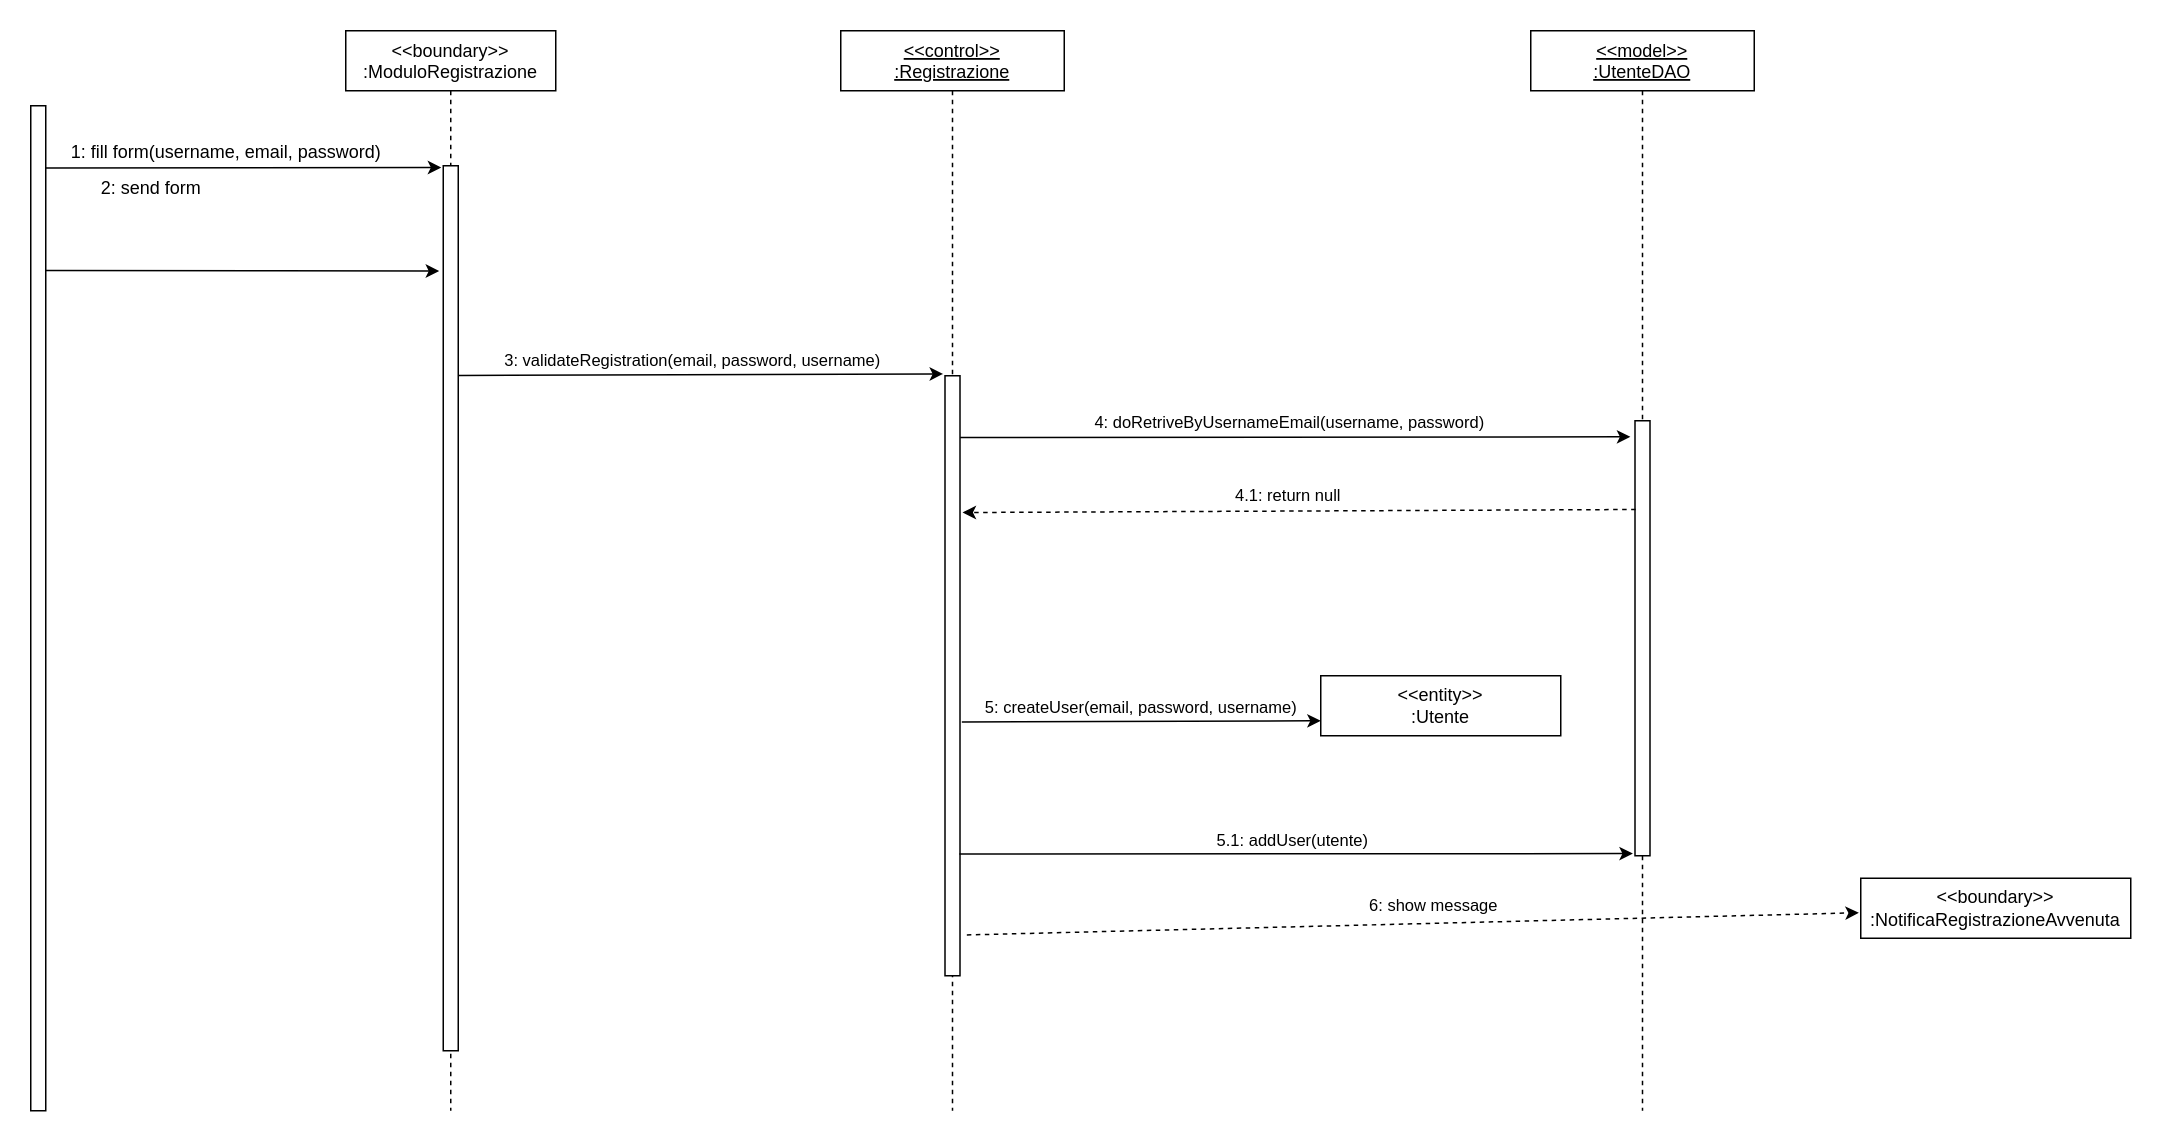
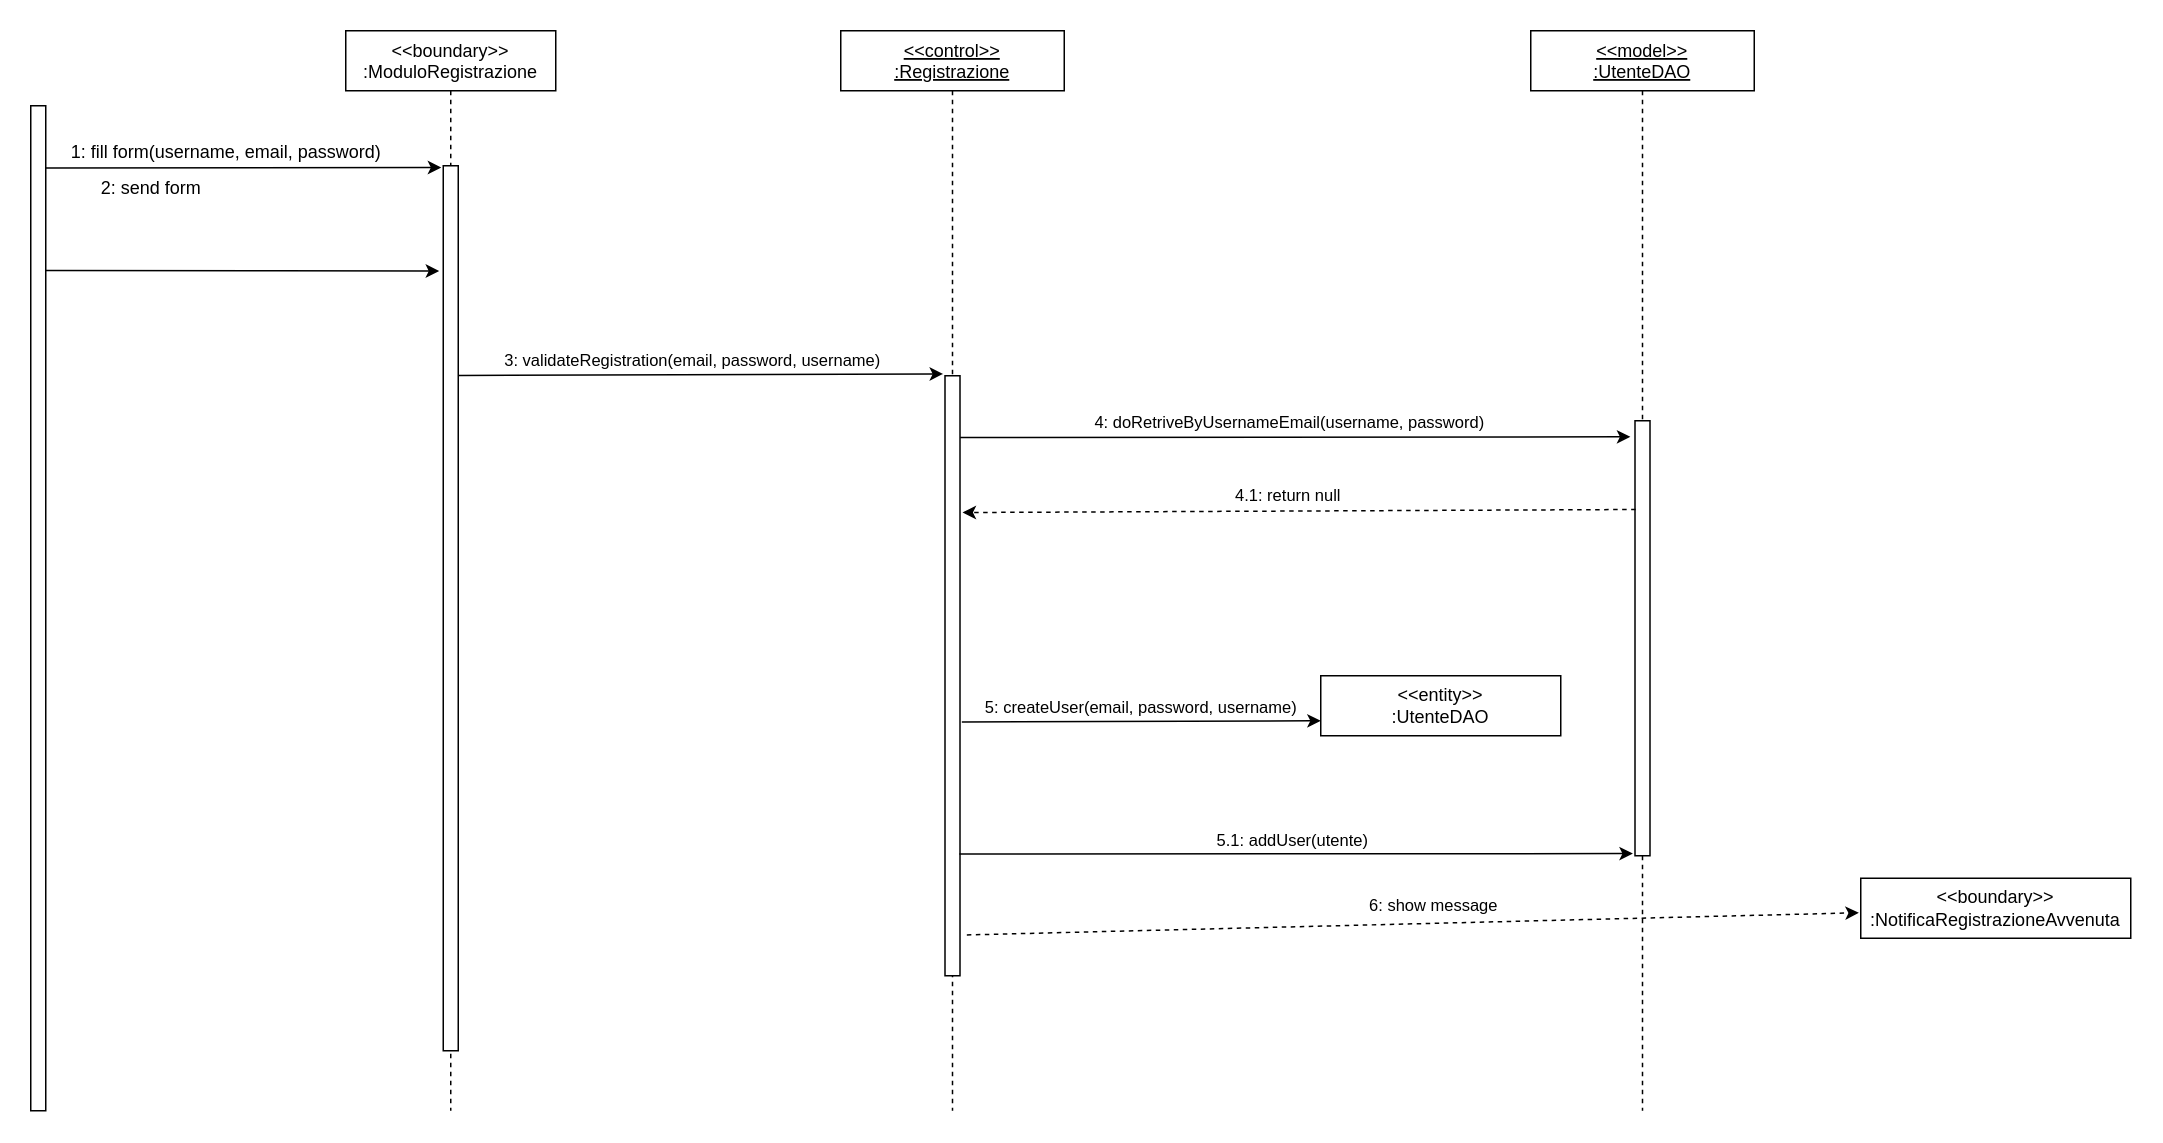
  <mxCell id="0" />
  <mxCell id="1" parent="0" />
  <mxCell id="2" value="&lt;&lt;boundary&gt;&gt;&#10;:ModuloRegistrazione" style="shape=umlLifeline;perimeter=lifelinePerimeter;container=1;collapsible=0;recursiveResize=0;rounded=0;shadow=0;strokeWidth=1;fontStyle=0" parent="1" vertex="1"><mxGeometry x="230" y="20" width="140" height="720" as="geometry" /></mxCell>
  <mxCell id="3" value="" style="points=[];perimeter=orthogonalPerimeter;rounded=0;shadow=0;strokeWidth=1;" parent="2" vertex="1"><mxGeometry x="65" y="90" width="10" height="590" as="geometry" /></mxCell>
  <mxCell id="4" value="&lt;&lt;control&gt;&gt;&#10;:Registrazione" style="shape=umlLifeline;perimeter=lifelinePerimeter;container=1;collapsible=0;recursiveResize=0;rounded=0;shadow=0;strokeWidth=1;fontStyle=4;size=40;" parent="1" vertex="1"><mxGeometry x="560" y="20" width="149" height="720" as="geometry" /></mxCell>
  <mxCell id="5" value="" style="points=[];perimeter=orthogonalPerimeter;rounded=0;shadow=0;strokeWidth=1;" parent="4" vertex="1"><mxGeometry x="69.5" y="230" width="10" height="400" as="geometry" /></mxCell>
  <mxCell id="6" value="" style="points=[];perimeter=orthogonalPerimeter;rounded=0;shadow=0;strokeWidth=1;" parent="1" vertex="1"><mxGeometry x="20" y="70" width="10" height="670" as="geometry" /></mxCell>
  <mxCell id="7" value="" style="endArrow=classic;html=1;exitX=1.014;exitY=0.062;exitDx=0;exitDy=0;exitPerimeter=0;entryX=-0.133;entryY=0.002;entryDx=0;entryDy=0;entryPerimeter=0;" parent="1" source="6" target="3" edge="1"><mxGeometry width="50" height="50" relative="1" as="geometry"><mxPoint x="230" y="270" as="sourcePoint" /><mxPoint x="280" y="220" as="targetPoint" /><Array as="points" /></mxGeometry></mxCell>
  <mxCell id="8" value="&lt;font style=&quot;font-size: 12px&quot;&gt;1: fill form(username, email, password)&lt;/font&gt;" style="edgeLabel;html=1;align=center;verticalAlign=middle;resizable=0;points=[];" parent="7" vertex="1" connectable="0"><mxGeometry x="-0.088" y="1" relative="1" as="geometry"><mxPoint x="-0.32" y="-9.79" as="offset" /></mxGeometry></mxCell>
  <mxCell id="9" value="" style="endArrow=classic;html=1;exitX=1.067;exitY=0.1;exitDx=0;exitDy=0;exitPerimeter=0;entryX=-0.271;entryY=0.119;entryDx=0;entryDy=0;entryPerimeter=0;rounded=0;" parent="1" target="3" edge="1"><mxGeometry width="50" height="50" relative="1" as="geometry"><mxPoint x="30" y="179.8" as="sourcePoint" /><mxPoint x="180.33" y="179.88" as="targetPoint" /><Array as="points"><mxPoint x="184" y="180" /></Array></mxGeometry></mxCell>
  <mxCell id="10" value="" style="endArrow=classic;html=1;entryX=-0.128;entryY=-0.003;entryDx=0;entryDy=0;entryPerimeter=0;exitX=1.02;exitY=0.237;exitDx=0;exitDy=0;exitPerimeter=0;" parent="1" source="3" target="5" edge="1"><mxGeometry width="50" height="50" relative="1" as="geometry"><mxPoint x="210" y="250" as="sourcePoint" /><mxPoint x="370" y="210" as="targetPoint" /></mxGeometry></mxCell>
  <mxCell id="11" value="3: validateRegistration(email, password, username)" style="edgeLabel;html=1;align=center;verticalAlign=middle;resizable=0;points=[];" parent="10" vertex="1" connectable="0"><mxGeometry x="-0.146" y="1" relative="1" as="geometry"><mxPoint x="17.17" y="-8.82" as="offset" /></mxGeometry></mxCell>
  <mxCell id="12" value="2: send form" style="text;html=1;align=center;verticalAlign=middle;resizable=0;points=[];autosize=1;" parent="1" vertex="1"><mxGeometry x="60" y="115" width="80" height="20" as="geometry" /></mxCell>
  <mxCell id="13" value="&amp;lt;&amp;lt;boundary&amp;gt;&amp;gt;&lt;br&gt;:NotificaRegistrazioneAvvenuta" style="rounded=0;whiteSpace=wrap;html=1;" parent="1" vertex="1"><mxGeometry x="1240" y="585" width="180" height="40" as="geometry" /></mxCell>
- <mxCell id="14" value="&amp;lt;&amp;lt;entity&amp;gt;&amp;gt;&lt;br&gt;:Utente" style="rounded=0;whiteSpace=wrap;html=1;" vertex="1" parent="1"><mxGeometry x="880" y="450" width="160" height="40" as="geometry" /></mxCell>
+ <mxCell id="14" value="&amp;lt;&amp;lt;entity&amp;gt;&amp;gt;&lt;br&gt;:UtenteDAO" style="rounded=0;whiteSpace=wrap;html=1;" vertex="1" parent="1"><mxGeometry x="880" y="450" width="160" height="40" as="geometry" /></mxCell>
  <mxCell id="15" value="&lt;&lt;model&gt;&gt;&#10;:UtenteDAO" style="shape=umlLifeline;perimeter=lifelinePerimeter;container=1;collapsible=0;recursiveResize=0;rounded=0;shadow=0;strokeWidth=1;fontStyle=4;size=40;" vertex="1" parent="1"><mxGeometry x="1020" y="20" width="149" height="720" as="geometry" /></mxCell>
  <mxCell id="16" value="" style="points=[];perimeter=orthogonalPerimeter;rounded=0;shadow=0;strokeWidth=1;" vertex="1" parent="15"><mxGeometry x="69.5" y="260" width="10" height="290" as="geometry" /></mxCell>
  <mxCell id="17" value="" style="endArrow=classic;html=1;exitX=1.121;exitY=0.577;exitDx=0;exitDy=0;exitPerimeter=0;entryX=0;entryY=0.75;entryDx=0;entryDy=0;" edge="1" parent="1" source="5" target="14"><mxGeometry width="50" height="50" relative="1" as="geometry"><mxPoint x="960" y="390" as="sourcePoint" /><mxPoint x="1010" y="340" as="targetPoint" /><Array as="points"><mxPoint x="880" y="480" /></Array></mxGeometry></mxCell>
  <mxCell id="18" value="5: createUser(email, password, username)" style="edgeLabel;html=1;align=center;verticalAlign=middle;resizable=0;points=[];" vertex="1" connectable="0" parent="17"><mxGeometry x="0.066" relative="1" as="geometry"><mxPoint x="-9.25" y="-9.63" as="offset" /></mxGeometry></mxCell>
  <mxCell id="19" value="" style="endArrow=classic;html=1;exitX=1.01;exitY=0.103;exitDx=0;exitDy=0;exitPerimeter=0;entryX=-0.309;entryY=0.037;entryDx=0;entryDy=0;entryPerimeter=0;" edge="1" parent="1" source="5" target="16"><mxGeometry width="50" height="50" relative="1" as="geometry"><mxPoint x="780" y="420" as="sourcePoint" /><mxPoint x="830" y="370" as="targetPoint" /></mxGeometry></mxCell>
  <mxCell id="20" value="4: doRetriveByUsernameEmail(username, password)" style="edgeLabel;html=1;align=center;verticalAlign=middle;resizable=0;points=[];" vertex="1" connectable="0" parent="19"><mxGeometry x="-0.022" y="2" relative="1" as="geometry"><mxPoint x="0.88" y="-8.97" as="offset" /></mxGeometry></mxCell>
  <mxCell id="21" value="" style="endArrow=classic;html=1;exitX=0.044;exitY=0.204;exitDx=0;exitDy=0;exitPerimeter=0;entryX=1.17;entryY=0.228;entryDx=0;entryDy=0;entryPerimeter=0;dashed=1;" edge="1" parent="1" source="16" target="5"><mxGeometry width="50" height="50" relative="1" as="geometry"><mxPoint x="720" y="320" as="sourcePoint" /><mxPoint x="770" y="270" as="targetPoint" /></mxGeometry></mxCell>
  <mxCell id="22" value="4.1: return null" style="edgeLabel;html=1;align=center;verticalAlign=middle;resizable=0;points=[];" vertex="1" connectable="0" parent="21"><mxGeometry x="0.056" y="2" relative="1" as="geometry"><mxPoint x="4.81" y="-12.24" as="offset" /></mxGeometry></mxCell>
  <mxCell id="23" value="" style="endArrow=classic;html=1;entryX=-0.14;entryY=0.995;entryDx=0;entryDy=0;entryPerimeter=0;exitX=0.955;exitY=0.797;exitDx=0;exitDy=0;exitPerimeter=0;" edge="1" parent="1" source="5" target="16"><mxGeometry width="50" height="50" relative="1" as="geometry"><mxPoint x="860" y="370" as="sourcePoint" /><mxPoint x="910" y="320" as="targetPoint" /></mxGeometry></mxCell>
  <mxCell id="24" value="5.1: addUser(utente)" style="edgeLabel;html=1;align=center;verticalAlign=middle;resizable=0;points=[];" vertex="1" connectable="0" parent="23"><mxGeometry x="-0.009" y="2" relative="1" as="geometry"><mxPoint x="-1.4" y="-6.68" as="offset" /></mxGeometry></mxCell>
  <mxCell id="25" value="" style="endArrow=classic;html=1;exitX=1.456;exitY=0.932;exitDx=0;exitDy=0;exitPerimeter=0;entryX=-0.007;entryY=0.575;entryDx=0;entryDy=0;entryPerimeter=0;dashed=1;" edge="1" parent="1" source="5" target="13"><mxGeometry width="50" height="50" relative="1" as="geometry"><mxPoint x="940" y="490" as="sourcePoint" /><mxPoint x="1280" y="623" as="targetPoint" /></mxGeometry></mxCell>
  <mxCell id="26" value="6: show message" style="edgeLabel;html=1;align=center;verticalAlign=middle;resizable=0;points=[];" vertex="1" connectable="0" parent="25"><mxGeometry x="0.045" y="1" relative="1" as="geometry"><mxPoint y="-11.9" as="offset" /></mxGeometry></mxCell>
